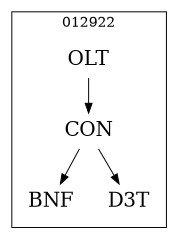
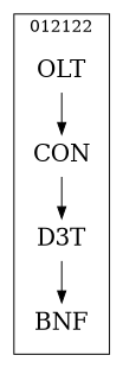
  strict digraph {
    node [color=darkgreen fontsize=20 shape=plaintext]
    n1 [color=purple label=CON]
    n2 [label=BNF]
    n3 [label=D3T]
    n4 [label=OLT]
    subgraph cluster_1 {
-     label=012922
+     label=012122
      labeldoc=t
      n1
      n2
      n3
      n4
    }
-   n1 -> n2
+   n3 -> n2
    n1 -> n3
    n4 -> n1
  }
